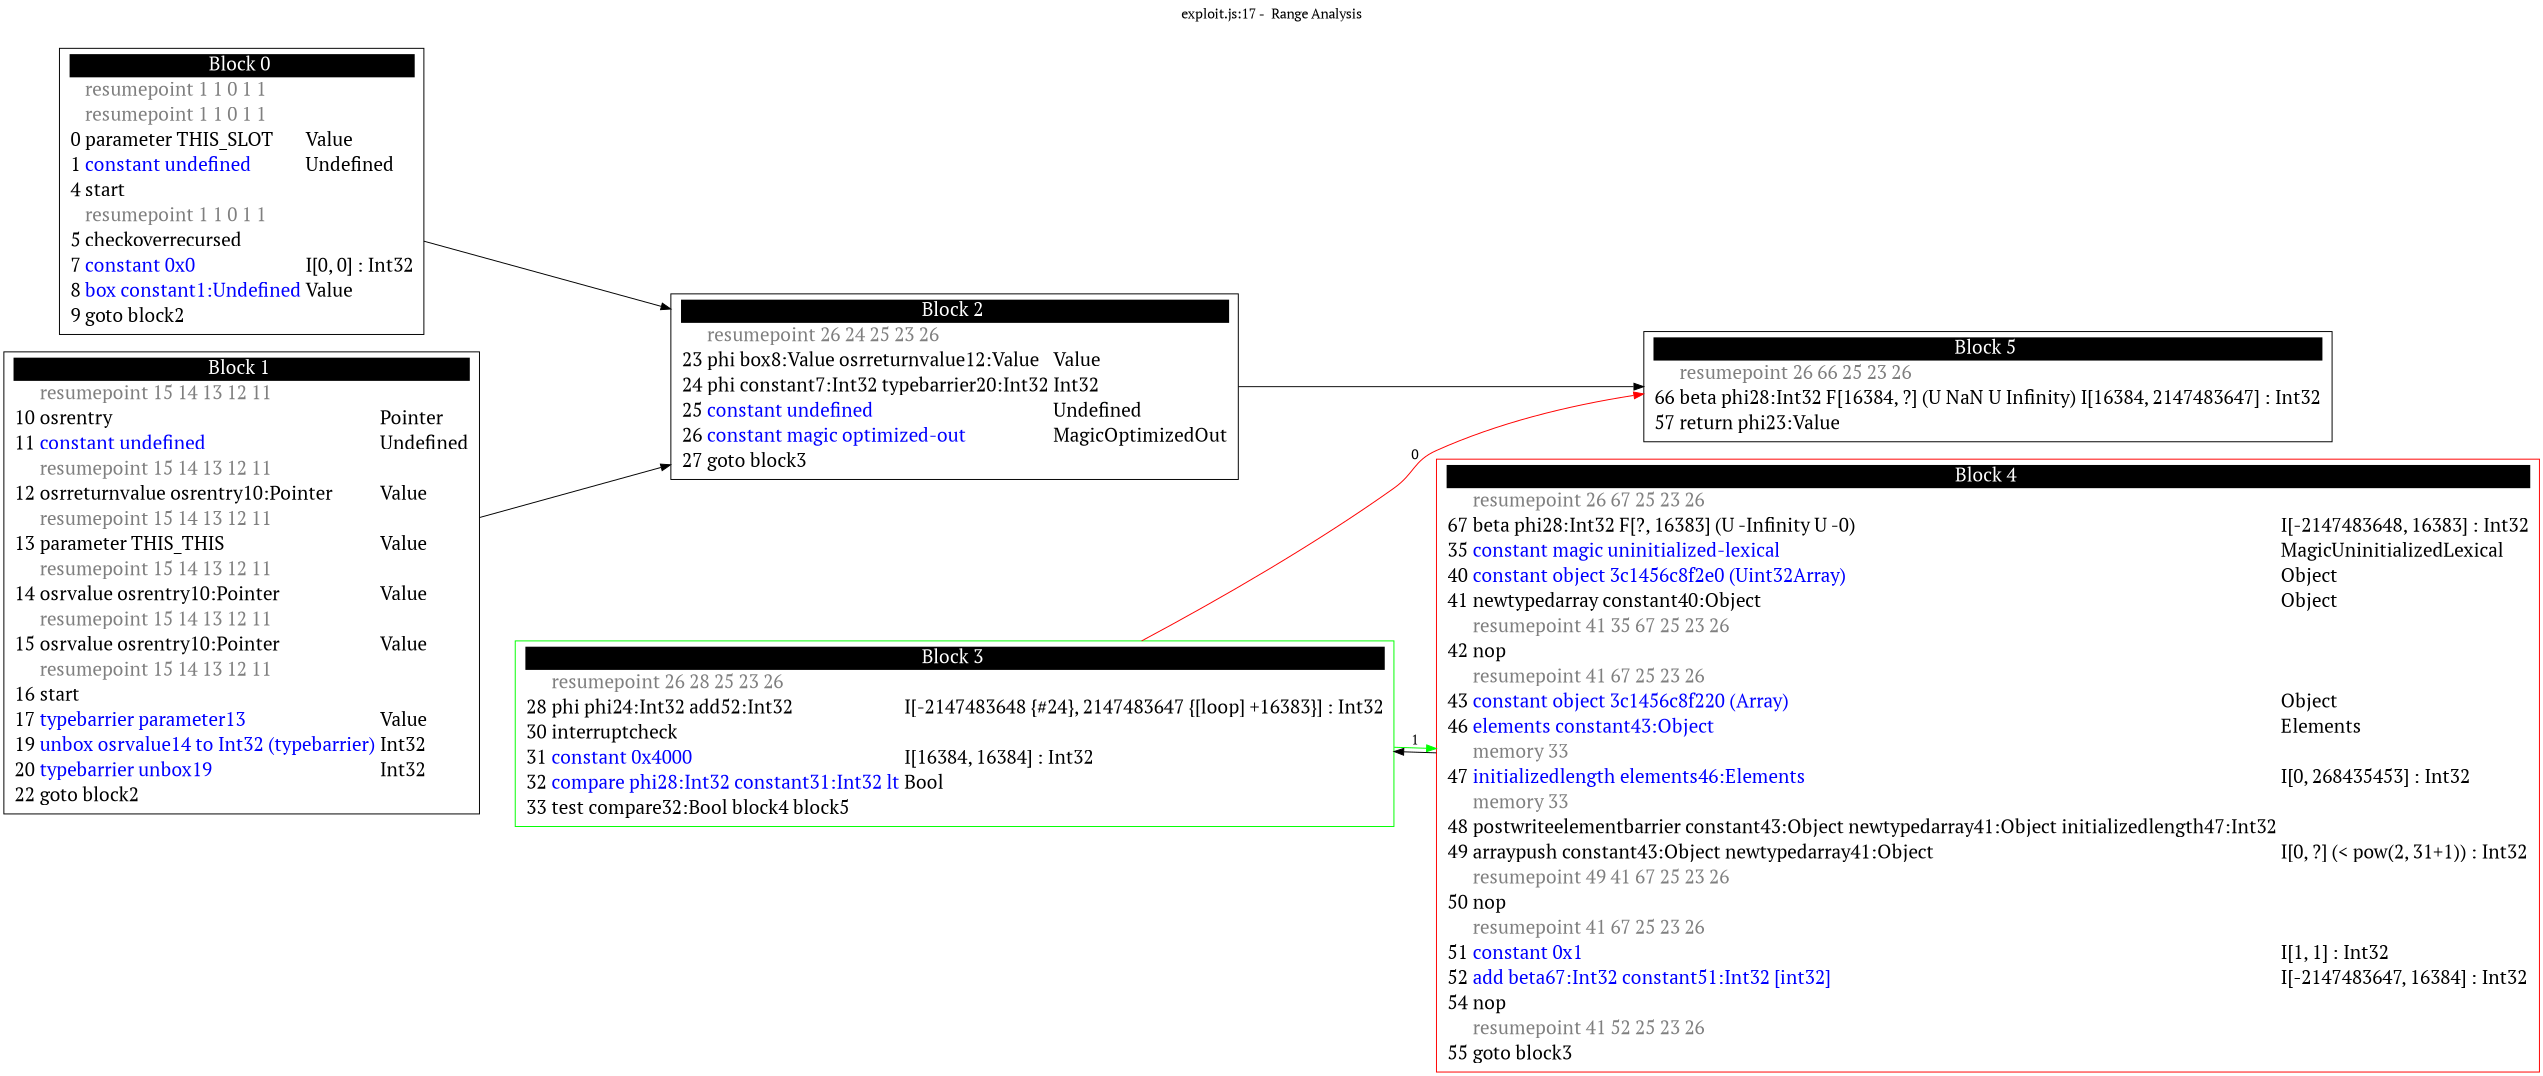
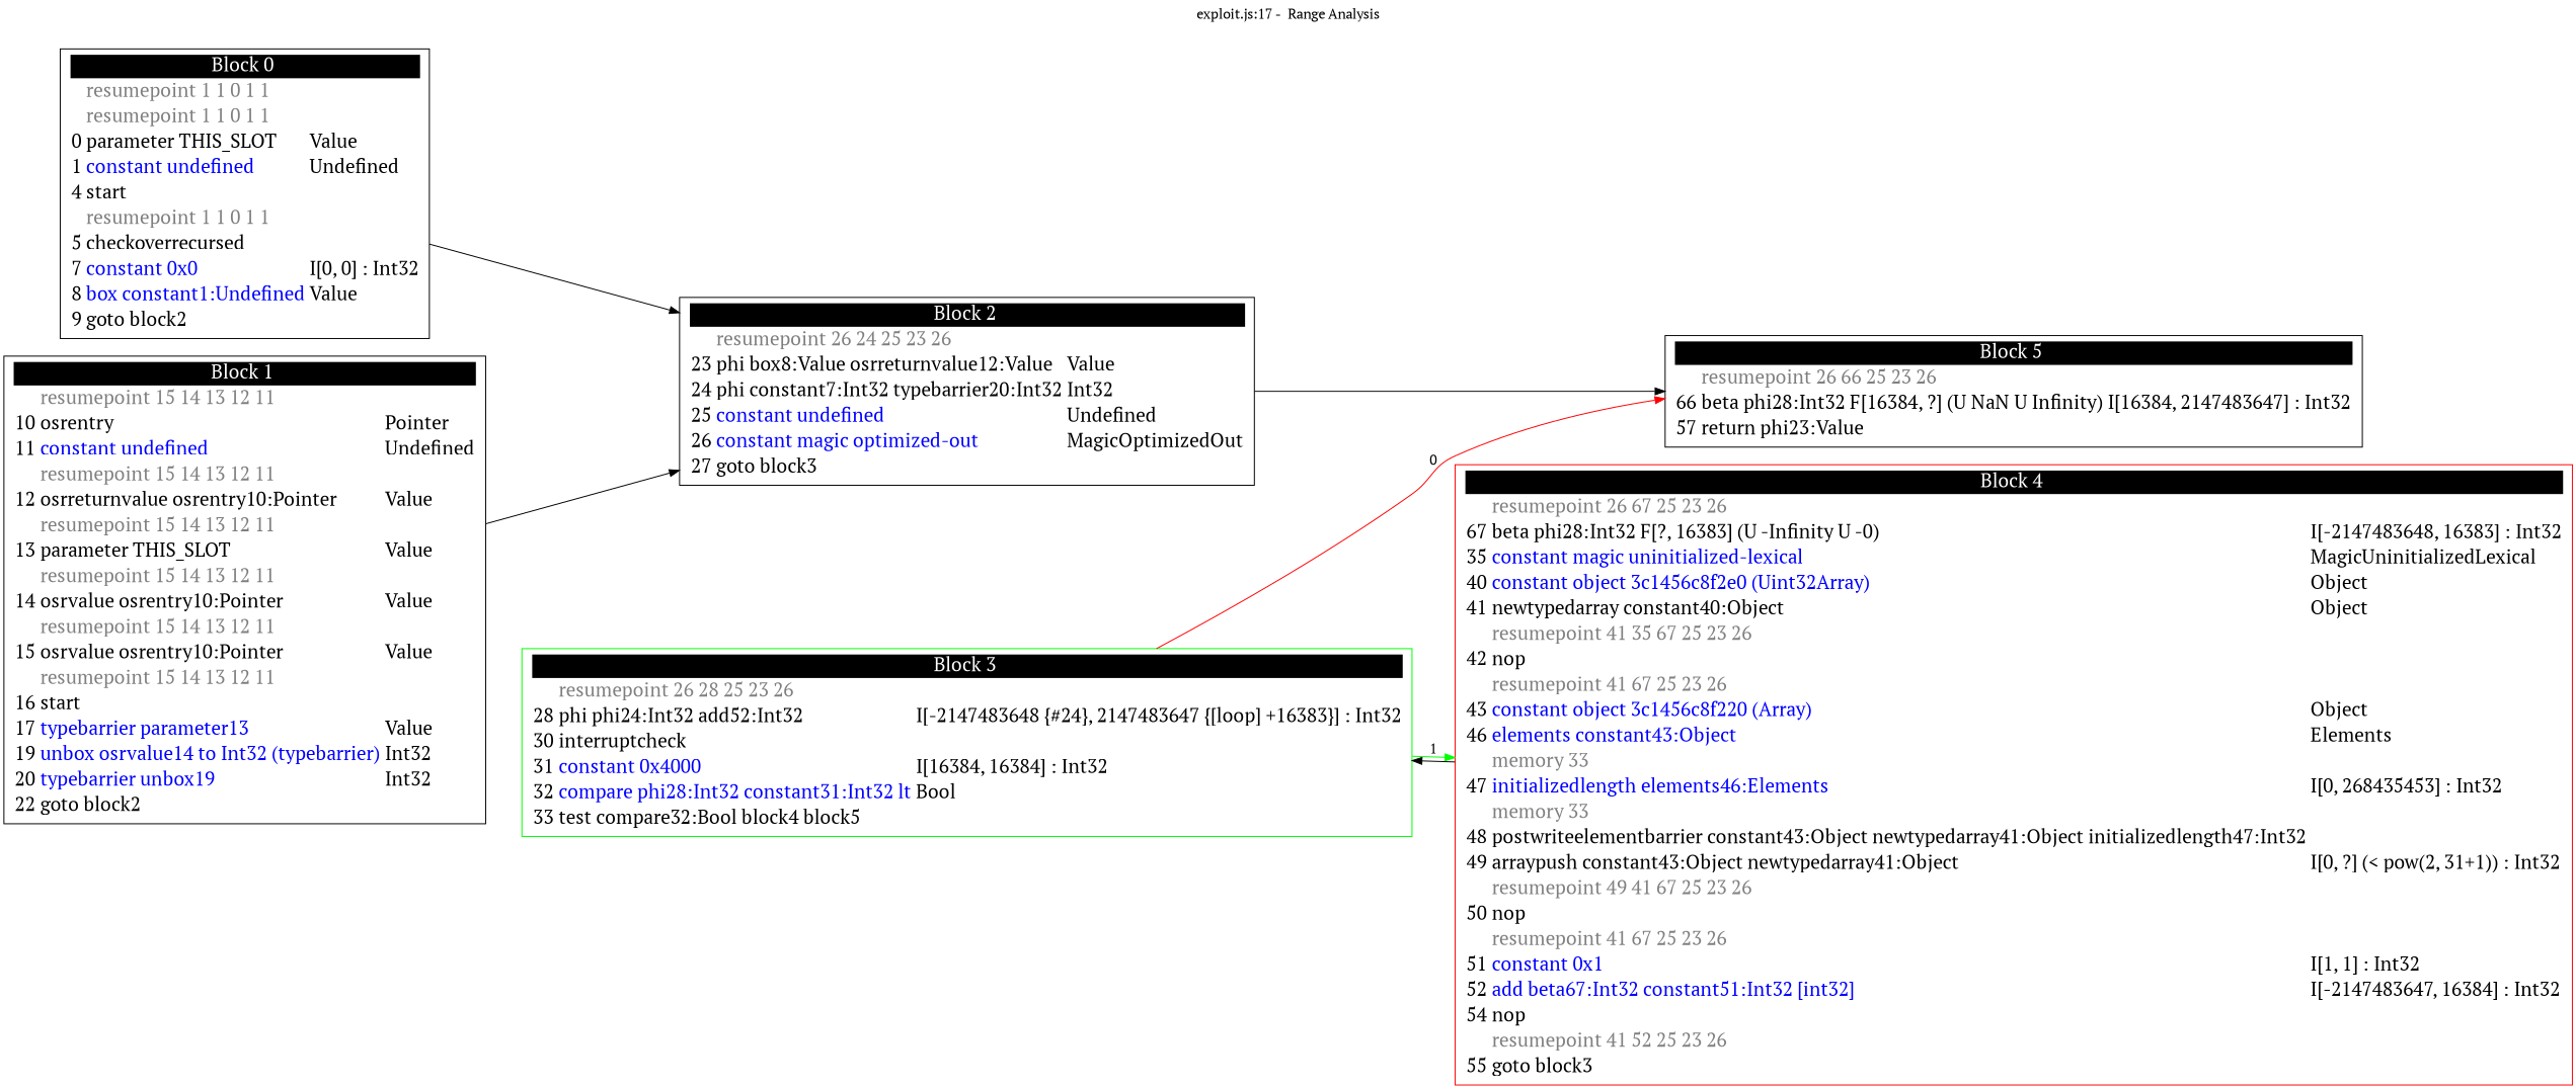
  digraph {
    fontname="PT Serif"
    label="exploit.js:17 -  Range Analysis"
    labelfontsize=30
    labelloc=t
    rankdir=LR
    splines=true
    node [fontname="PT Serif" fontsize=20 shape=box]
    edge [fontname="PT Serif"]
    n1 [label=<<table border="0" cellborder="0" cellpadding="1"><tr><td align="center" bgcolor="black" colspan="3"><font color="white">Block 0 </font></td></tr><tr><td align="left"></td><td align="left"><font color="grey50">resumepoint 1 1 0 1 1 </font></td><td></td></tr><tr><td align="left"></td><td align="left"><font color="grey50">resumepoint 1 1 0 1 1 </font></td><td></td></tr><tr><td align="right" port="i0">0</td><td align="left">parameter THIS_SLOT</td><td align="left">Value</td></tr><tr><td align="right" port="i1">1</td><td align="left"><font color="blue">constant undefined</font></td><td align="left">Undefined</td></tr><tr><td align="right" port="i4">4</td><td align="left">start</td></tr><tr><td align="left"></td><td align="left"><font color="grey50">resumepoint 1 1 0 1 1 </font></td><td></td></tr><tr><td align="right" port="i5">5</td><td align="left">checkoverrecursed</td></tr><tr><td align="right" port="i7">7</td><td align="left"><font color="blue">constant 0x0</font></td><td align="left">I[0, 0] : Int32</td></tr><tr><td align="right" port="i8">8</td><td align="left"><font color="blue">box constant1:Undefined</font></td><td align="left">Value</td></tr><tr><td align="right" port="i9">9</td><td align="left">goto block2</td></tr></table>>]
    n2 [label=<<table border="0" cellborder="0" cellpadding="1"><tr><td align="center" bgcolor="black" colspan="3"><font color="white">Block 2 </font></td></tr><tr><td align="left"></td><td align="left"><font color="grey50">resumepoint 26 24 25 23 26 </font></td><td></td></tr><tr><td align="right" port="i23">23</td><td align="left">phi box8:Value osrreturnvalue12:Value</td><td align="left">Value</td></tr><tr><td align="right" port="i24">24</td><td align="left">phi constant7:Int32 typebarrier20:Int32</td><td align="left">Int32</td></tr><tr><td align="right" port="i25">25</td><td align="left"><font color="blue">constant undefined</font></td><td align="left">Undefined</td></tr><tr><td align="right" port="i26">26</td><td align="left"><font color="blue">constant magic optimized-out</font></td><td align="left">MagicOptimizedOut</td></tr><tr><td align="right" port="i27">27</td><td align="left">goto block3</td></tr></table>>]
    n3 [label=<<table border="0" cellborder="0" cellpadding="1"><tr><td align="center" bgcolor="black" colspan="3"><font color="white">Block 5 </font></td></tr><tr><td align="left"></td><td align="left"><font color="grey50">resumepoint 26 66 25 23 26 </font></td><td></td></tr><tr><td align="right" port="i66">66</td><td align="left">beta phi28:Int32 F[16384, ?] (U NaN U Infinity)</td><td align="left">I[16384, 2147483647] : Int32</td></tr><tr><td align="right" port="i57">57</td><td align="left">return phi23:Value</td></tr></table>>]
-   n4 [label=<<table border="0" cellborder="0" cellpadding="1"><tr><td align="center" bgcolor="black" colspan="3"><font color="white">Block 1 </font></td></tr><tr><td align="left"></td><td align="left"><font color="grey50">resumepoint 15 14 13 12 11 </font></td><td></td></tr><tr><td align="right" port="i10">10</td><td align="left">osrentry</td><td align="left">Pointer</td></tr><tr><td align="right" port="i11">11</td><td align="left"><font color="blue">constant undefined</font></td><td align="left">Undefined</td></tr><tr><td align="left"></td><td align="left"><font color="grey50">resumepoint 15 14 13 12 11 </font></td><td></td></tr><tr><td align="right" port="i12">12</td><td align="left">osrreturnvalue osrentry10:Pointer</td><td align="left">Value</td></tr><tr><td align="left"></td><td align="left"><font color="grey50">resumepoint 15 14 13 12 11 </font></td><td></td></tr><tr><td align="right" port="i13">13</td><td align="left">parameter THIS_THIS</td><td align="left">Value</td></tr><tr><td align="left"></td><td align="left"><font color="grey50">resumepoint 15 14 13 12 11 </font></td><td></td></tr><tr><td align="right" port="i14">14</td><td align="left">osrvalue osrentry10:Pointer</td><td align="left">Value</td></tr><tr><td align="left"></td><td align="left"><font color="grey50">resumepoint 15 14 13 12 11 </font></td><td></td></tr><tr><td align="right" port="i15">15</td><td align="left">osrvalue osrentry10:Pointer</td><td align="left">Value</td></tr><tr><td align="left"></td><td align="left"><font color="grey50">resumepoint 15 14 13 12 11 </font></td><td></td></tr><tr><td align="right" port="i16">16</td><td align="left">start</td></tr><tr><td align="right" port="i17">17</td><td align="left"><font color="blue">typebarrier parameter13</font></td><td align="left">Value</td></tr><tr><td align="right" port="i19">19</td><td align="left"><font color="blue">unbox osrvalue14 to Int32 (typebarrier)</font></td><td align="left">Int32</td></tr><tr><td align="right" port="i20">20</td><td align="left"><font color="blue">typebarrier unbox19</font></td><td align="left">Int32</td></tr><tr><td align="right" port="i22">22</td><td align="left">goto block2</td></tr></table>>]
+   n4 [label=<<table border="0" cellborder="0" cellpadding="1"><tr><td align="center" bgcolor="black" colspan="3"><font color="white">Block 1 </font></td></tr><tr><td align="left"></td><td align="left"><font color="grey50">resumepoint 15 14 13 12 11 </font></td><td></td></tr><tr><td align="right" port="i10">10</td><td align="left">osrentry</td><td align="left">Pointer</td></tr><tr><td align="right" port="i11">11</td><td align="left"><font color="blue">constant undefined</font></td><td align="left">Undefined</td></tr><tr><td align="left"></td><td align="left"><font color="grey50">resumepoint 15 14 13 12 11 </font></td><td></td></tr><tr><td align="right" port="i12">12</td><td align="left">osrreturnvalue osrentry10:Pointer</td><td align="left">Value</td></tr><tr><td align="left"></td><td align="left"><font color="grey50">resumepoint 15 14 13 12 11 </font></td><td></td></tr><tr><td align="right" port="i13">13</td><td align="left">parameter THIS_SLOT</td><td align="left">Value</td></tr><tr><td align="left"></td><td align="left"><font color="grey50">resumepoint 15 14 13 12 11 </font></td><td></td></tr><tr><td align="right" port="i14">14</td><td align="left">osrvalue osrentry10:Pointer</td><td align="left">Value</td></tr><tr><td align="left"></td><td align="left"><font color="grey50">resumepoint 15 14 13 12 11 </font></td><td></td></tr><tr><td align="right" port="i15">15</td><td align="left">osrvalue osrentry10:Pointer</td><td align="left">Value</td></tr><tr><td align="left"></td><td align="left"><font color="grey50">resumepoint 15 14 13 12 11 </font></td><td></td></tr><tr><td align="right" port="i16">16</td><td align="left">start</td></tr><tr><td align="right" port="i17">17</td><td align="left"><font color="blue">typebarrier parameter13</font></td><td align="left">Value</td></tr><tr><td align="right" port="i19">19</td><td align="left"><font color="blue">unbox osrvalue14 to Int32 (typebarrier)</font></td><td align="left">Int32</td></tr><tr><td align="right" port="i20">20</td><td align="left"><font color="blue">typebarrier unbox19</font></td><td align="left">Int32</td></tr><tr><td align="right" port="i22">22</td><td align="left">goto block2</td></tr></table>>]
    n5 [color=green label=<<table border="0" cellborder="0" cellpadding="1"><tr><td align="center" bgcolor="black" colspan="3"><font color="white">Block 3 </font></td></tr><tr><td align="left"></td><td align="left"><font color="grey50">resumepoint 26 28 25 23 26 </font></td><td></td></tr><tr><td align="right" port="i28">28</td><td align="left">phi phi24:Int32 add52:Int32</td><td align="left">I[-2147483648 {#24}, 2147483647 {[loop] +16383}] : Int32</td></tr><tr><td align="right" port="i30">30</td><td align="left">interruptcheck</td></tr><tr><td align="right" port="i31">31</td><td align="left"><font color="blue">constant 0x4000</font></td><td align="left">I[16384, 16384] : Int32</td></tr><tr><td align="right" port="i32">32</td><td align="left"><font color="blue">compare phi28:Int32 constant31:Int32 lt</font></td><td align="left">Bool</td></tr><tr><td align="right" port="i33">33</td><td align="left">test compare32:Bool block4 block5</td></tr></table>>]
    n6 [color=red label=<<table border="0" cellborder="0" cellpadding="1"><tr><td align="center" bgcolor="black" colspan="3"><font color="white">Block 4 </font></td></tr><tr><td align="left"></td><td align="left"><font color="grey50">resumepoint 26 67 25 23 26 </font></td><td></td></tr><tr><td align="right" port="i67">67</td><td align="left">beta phi28:Int32 F[?, 16383] (U -Infinity U -0)</td><td align="left">I[-2147483648, 16383] : Int32</td></tr><tr><td align="right" port="i35">35</td><td align="left"><font color="blue">constant magic uninitialized-lexical</font></td><td align="left">MagicUninitializedLexical</td></tr><tr><td align="right" port="i40">40</td><td align="left"><font color="blue">constant object 3c1456c8f2e0 (Uint32Array)</font></td><td align="left">Object</td></tr><tr><td align="right" port="i41">41</td><td align="left">newtypedarray constant40:Object</td><td align="left">Object</td></tr><tr><td align="left"></td><td align="left"><font color="grey50">resumepoint 41 35 67 25 23 26 </font></td><td></td></tr><tr><td align="right" port="i42">42</td><td align="left">nop</td></tr><tr><td align="left"></td><td align="left"><font color="grey50">resumepoint 41 67 25 23 26 </font></td><td></td></tr><tr><td align="right" port="i43">43</td><td align="left"><font color="blue">constant object 3c1456c8f220 (Array)</font></td><td align="left">Object</td></tr><tr><td align="right" port="i46">46</td><td align="left"><font color="blue">elements constant43:Object</font></td><td align="left">Elements</td></tr><tr><td align="left"></td><td align="left"><font color="grey50">memory 33 </font></td><td></td></tr><tr><td align="right" port="i47">47</td><td align="left"><font color="blue">initializedlength elements46:Elements</font></td><td align="left">I[0, 268435453] : Int32</td></tr><tr><td align="left"></td><td align="left"><font color="grey50">memory 33 </font></td><td></td></tr><tr><td align="right" port="i48">48</td><td align="left">postwriteelementbarrier constant43:Object newtypedarray41:Object initializedlength47:Int32</td></tr><tr><td align="right" port="i49">49</td><td align="left">arraypush constant43:Object newtypedarray41:Object</td><td align="left">I[0, ?] (&lt; pow(2, 31+1)) : Int32</td></tr><tr><td align="left"></td><td align="left"><font color="grey50">resumepoint 49 41 67 25 23 26 </font></td><td></td></tr><tr><td align="right" port="i50">50</td><td align="left">nop</td></tr><tr><td align="left"></td><td align="left"><font color="grey50">resumepoint 41 67 25 23 26 </font></td><td></td></tr><tr><td align="right" port="i51">51</td><td align="left"><font color="blue">constant 0x1</font></td><td align="left">I[1, 1] : Int32</td></tr><tr><td align="right" port="i52">52</td><td align="left"><font color="blue">add beta67:Int32 constant51:Int32 [int32]</font></td><td align="left">I[-2147483647, 16384] : Int32</td></tr><tr><td align="right" port="i54">54</td><td align="left">nop</td></tr><tr><td align="left"></td><td align="left"><font color="grey50">resumepoint 41 52 25 23 26 </font></td><td></td></tr><tr><td align="right" port="i55">55</td><td align="left">goto block3</td></tr></table>>]
    n1 -> n2
    n2 -> n3
    n4 -> n2
    n5 -> n3 [color=red label=0]
    n5 -> n6 [color=green label=1]
    n6 -> n5
  }
